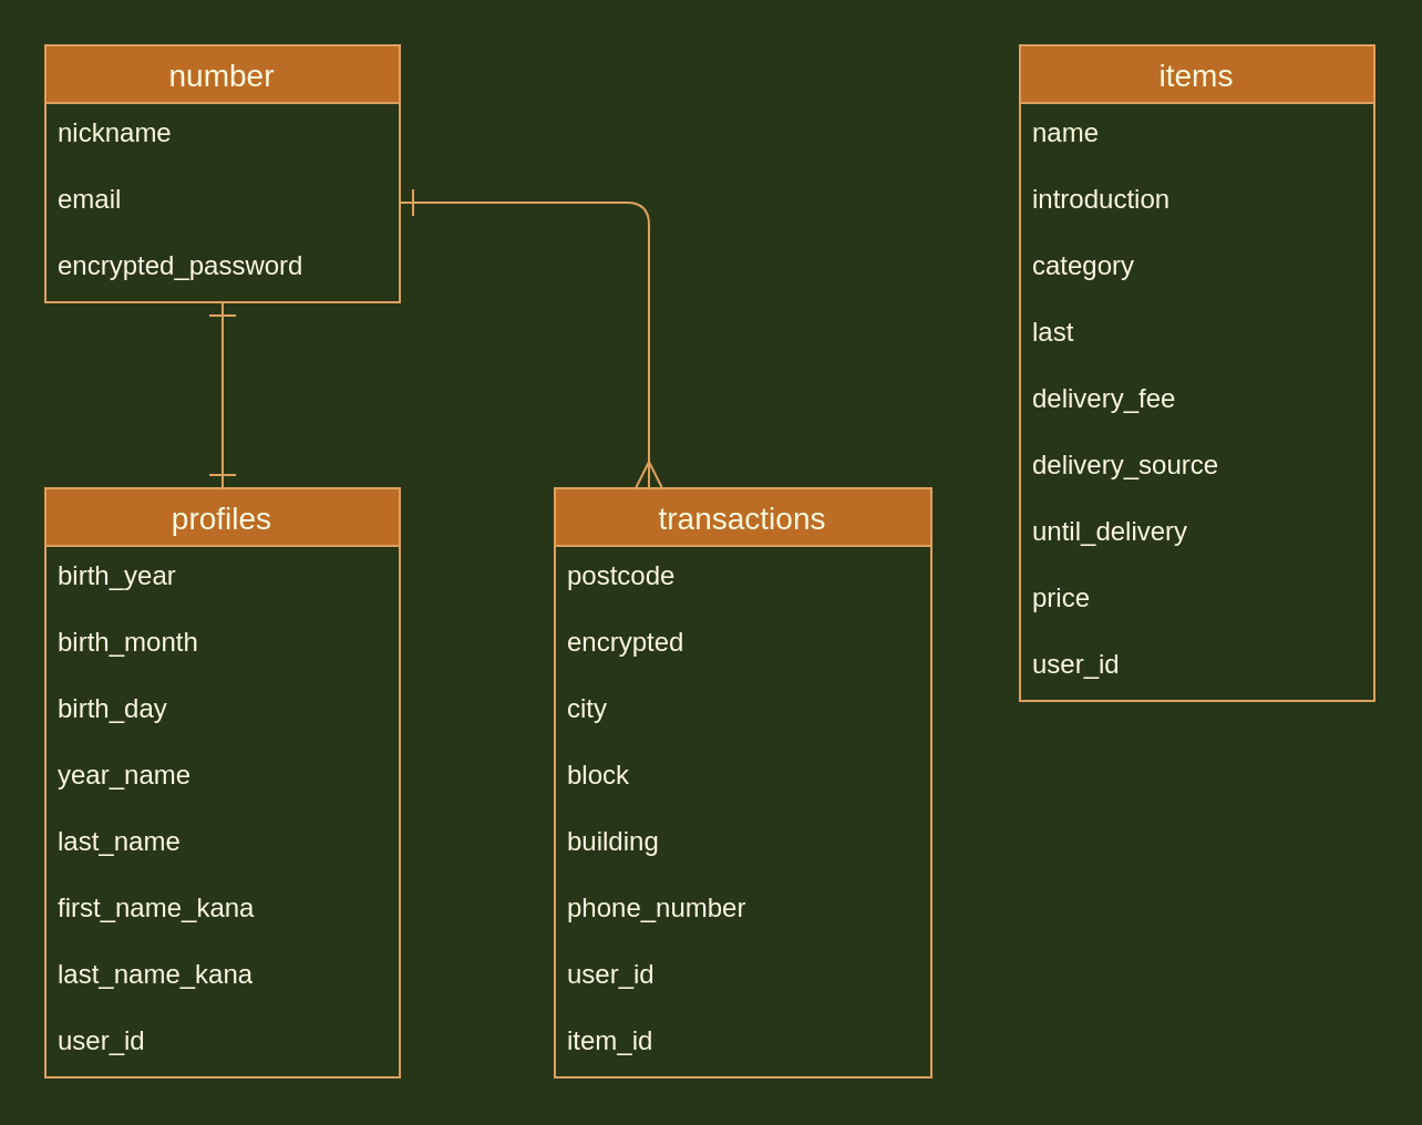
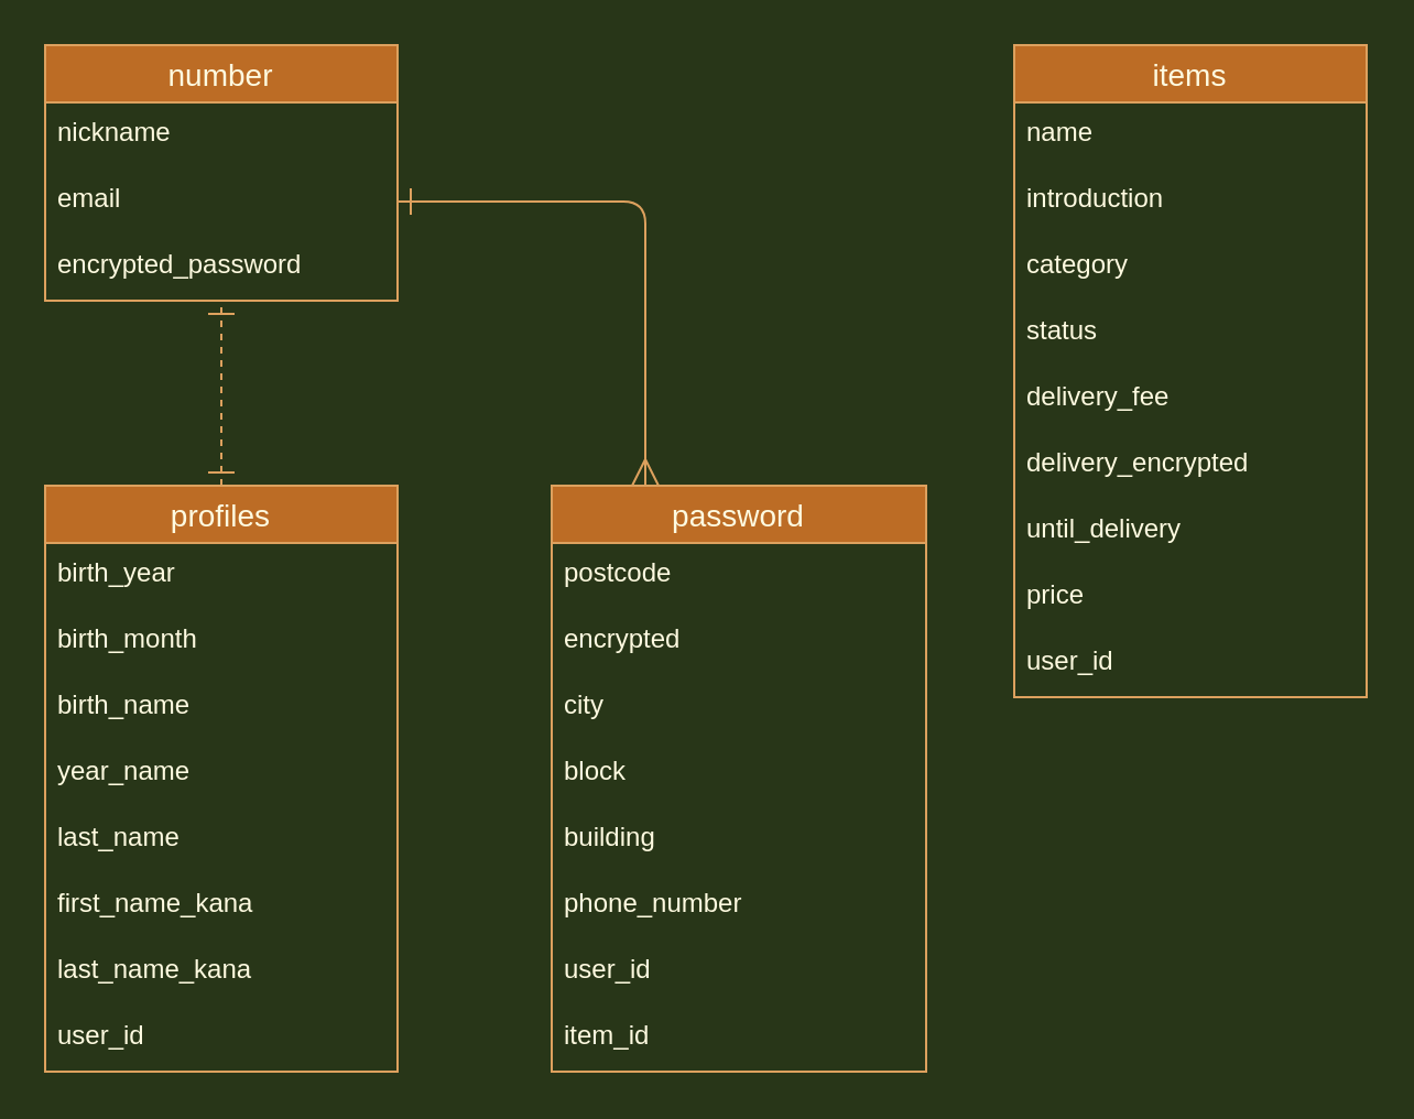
  <mxCell id="0" />
  <mxCell id="1" parent="0" />
  <mxCell id="2" value="items" style="swimlane;fontStyle=0;childLayout=stackLayout;horizontal=1;startSize=26;horizontalStack=0;resizeParent=1;resizeParentMax=0;resizeLast=0;collapsible=1;marginBottom=0;align=center;fontSize=14;rounded=0;sketch=0;fontColor=#FEFAE0;strokeColor=#DDA15E;fillColor=#BC6C25;" parent="1" vertex="1"><mxGeometry x="460" y="20" width="160" height="296" as="geometry" /></mxCell>
  <mxCell id="3" value="name" style="text;strokeColor=none;fillColor=none;spacingLeft=4;spacingRight=4;overflow=hidden;rotatable=0;points=[[0,0.5],[1,0.5]];portConstraint=eastwest;fontSize=12;fontColor=#FEFAE0;" parent="2" vertex="1"><mxGeometry y="26" width="160" height="30" as="geometry" /></mxCell>
  <mxCell id="4" value="introduction" style="text;strokeColor=none;fillColor=none;spacingLeft=4;spacingRight=4;overflow=hidden;rotatable=0;points=[[0,0.5],[1,0.5]];portConstraint=eastwest;fontSize=12;fontColor=#FEFAE0;" parent="2" vertex="1"><mxGeometry y="56" width="160" height="30" as="geometry" /></mxCell>
  <mxCell id="5" value="category" style="text;strokeColor=none;fillColor=none;spacingLeft=4;spacingRight=4;overflow=hidden;rotatable=0;points=[[0,0.5],[1,0.5]];portConstraint=eastwest;fontSize=12;fontColor=#FEFAE0;" parent="2" vertex="1"><mxGeometry y="86" width="160" height="30" as="geometry" /></mxCell>
- <mxCell id="6" value="last" style="text;strokeColor=none;fillColor=none;spacingLeft=4;spacingRight=4;overflow=hidden;rotatable=0;points=[[0,0.5],[1,0.5]];portConstraint=eastwest;fontSize=12;fontColor=#FEFAE0;" parent="2" vertex="1"><mxGeometry y="116" width="160" height="30" as="geometry" /></mxCell>
+ <mxCell id="6" value="status" style="text;strokeColor=none;fillColor=none;spacingLeft=4;spacingRight=4;overflow=hidden;rotatable=0;points=[[0,0.5],[1,0.5]];portConstraint=eastwest;fontSize=12;fontColor=#FEFAE0;" parent="2" vertex="1"><mxGeometry y="116" width="160" height="30" as="geometry" /></mxCell>
  <mxCell id="7" value="delivery_fee" style="text;strokeColor=none;fillColor=none;spacingLeft=4;spacingRight=4;overflow=hidden;rotatable=0;points=[[0,0.5],[1,0.5]];portConstraint=eastwest;fontSize=12;fontColor=#FEFAE0;" parent="2" vertex="1"><mxGeometry y="146" width="160" height="30" as="geometry" /></mxCell>
- <mxCell id="8" value="delivery_source&#10;&#10;" style="text;strokeColor=none;fillColor=none;spacingLeft=4;spacingRight=4;overflow=hidden;rotatable=0;points=[[0,0.5],[1,0.5]];portConstraint=eastwest;fontSize=12;fontColor=#FEFAE0;" parent="2" vertex="1"><mxGeometry y="176" width="160" height="30" as="geometry" /></mxCell>
+ <mxCell id="8" value="delivery_encrypted&#10;&#10;" style="text;strokeColor=none;fillColor=none;spacingLeft=4;spacingRight=4;overflow=hidden;rotatable=0;points=[[0,0.5],[1,0.5]];portConstraint=eastwest;fontSize=12;fontColor=#FEFAE0;" parent="2" vertex="1"><mxGeometry y="176" width="160" height="30" as="geometry" /></mxCell>
  <mxCell id="9" value="until_delivery" style="text;strokeColor=none;fillColor=none;spacingLeft=4;spacingRight=4;overflow=hidden;rotatable=0;points=[[0,0.5],[1,0.5]];portConstraint=eastwest;fontSize=12;fontColor=#FEFAE0;" parent="2" vertex="1"><mxGeometry y="206" width="160" height="30" as="geometry" /></mxCell>
  <mxCell id="10" value="price" style="text;strokeColor=none;fillColor=none;spacingLeft=4;spacingRight=4;overflow=hidden;rotatable=0;points=[[0,0.5],[1,0.5]];portConstraint=eastwest;fontSize=12;fontColor=#FEFAE0;" parent="2" vertex="1"><mxGeometry y="236" width="160" height="30" as="geometry" /></mxCell>
  <mxCell id="11" value="user_id" style="text;strokeColor=none;fillColor=none;spacingLeft=4;spacingRight=4;overflow=hidden;rotatable=0;points=[[0,0.5],[1,0.5]];portConstraint=eastwest;fontSize=12;fontColor=#FEFAE0;" parent="2" vertex="1"><mxGeometry y="266" width="160" height="30" as="geometry" /></mxCell>
  <mxCell id="12" value="number" style="swimlane;fontStyle=0;childLayout=stackLayout;horizontal=1;startSize=26;horizontalStack=0;resizeParent=1;resizeParentMax=0;resizeLast=0;collapsible=1;marginBottom=0;align=center;fontSize=14;rounded=0;sketch=0;fontColor=#FEFAE0;strokeColor=#DDA15E;fillColor=#BC6C25;" parent="1" vertex="1"><mxGeometry x="20" y="20" width="160" height="116" as="geometry" /></mxCell>
  <mxCell id="13" value="nickname" style="text;strokeColor=none;fillColor=none;spacingLeft=4;spacingRight=4;overflow=hidden;rotatable=0;points=[[0,0.5],[1,0.5]];portConstraint=eastwest;fontSize=12;fontColor=#FEFAE0;" parent="12" vertex="1"><mxGeometry y="26" width="160" height="30" as="geometry" /></mxCell>
  <mxCell id="14" value="email" style="text;strokeColor=none;fillColor=none;spacingLeft=4;spacingRight=4;overflow=hidden;rotatable=0;points=[[0,0.5],[1,0.5]];portConstraint=eastwest;fontSize=12;fontColor=#FEFAE0;" parent="12" vertex="1"><mxGeometry y="56" width="160" height="30" as="geometry" /></mxCell>
  <mxCell id="15" value="encrypted_password&#10;&#10;&#10;" style="text;strokeColor=none;fillColor=none;spacingLeft=4;spacingRight=4;overflow=hidden;rotatable=0;points=[[0,0.5],[1,0.5]];portConstraint=eastwest;fontSize=12;fontColor=#FEFAE0;" parent="12" vertex="1"><mxGeometry y="86" width="160" height="30" as="geometry" /></mxCell>
- <mxCell id="16" value="transactions" style="swimlane;fontStyle=0;childLayout=stackLayout;horizontal=1;startSize=26;horizontalStack=0;resizeParent=1;resizeParentMax=0;resizeLast=0;collapsible=1;marginBottom=0;align=center;fontSize=14;rounded=0;sketch=0;fontColor=#FEFAE0;strokeColor=#DDA15E;fillColor=#BC6C25;" parent="1" vertex="1"><mxGeometry x="250" y="220" width="170" height="266" as="geometry" /></mxCell>
+ <mxCell id="16" value="password" style="swimlane;fontStyle=0;childLayout=stackLayout;horizontal=1;startSize=26;horizontalStack=0;resizeParent=1;resizeParentMax=0;resizeLast=0;collapsible=1;marginBottom=0;align=center;fontSize=14;rounded=0;sketch=0;fontColor=#FEFAE0;strokeColor=#DDA15E;fillColor=#BC6C25;" parent="1" vertex="1"><mxGeometry x="250" y="220" width="170" height="266" as="geometry" /></mxCell>
  <mxCell id="17" value="postcode" style="text;strokeColor=none;fillColor=none;spacingLeft=4;spacingRight=4;overflow=hidden;rotatable=0;points=[[0,0.5],[1,0.5]];portConstraint=eastwest;fontSize=12;fontColor=#FEFAE0;" parent="16" vertex="1"><mxGeometry y="26" width="170" height="30" as="geometry" /></mxCell>
  <mxCell id="18" value="encrypted" style="text;strokeColor=none;fillColor=none;spacingLeft=4;spacingRight=4;overflow=hidden;rotatable=0;points=[[0,0.5],[1,0.5]];portConstraint=eastwest;fontSize=12;fontColor=#FEFAE0;" parent="16" vertex="1"><mxGeometry y="56" width="170" height="30" as="geometry" /></mxCell>
  <mxCell id="19" value="city" style="text;strokeColor=none;fillColor=none;spacingLeft=4;spacingRight=4;overflow=hidden;rotatable=0;points=[[0,0.5],[1,0.5]];portConstraint=eastwest;fontSize=12;fontColor=#FEFAE0;" parent="16" vertex="1"><mxGeometry y="86" width="170" height="30" as="geometry" /></mxCell>
  <mxCell id="20" value="block" style="text;strokeColor=none;fillColor=none;spacingLeft=4;spacingRight=4;overflow=hidden;rotatable=0;points=[[0,0.5],[1,0.5]];portConstraint=eastwest;fontSize=12;fontColor=#FEFAE0;" parent="16" vertex="1"><mxGeometry y="116" width="170" height="30" as="geometry" /></mxCell>
  <mxCell id="21" value="building" style="text;strokeColor=none;fillColor=none;spacingLeft=4;spacingRight=4;overflow=hidden;rotatable=0;points=[[0,0.5],[1,0.5]];portConstraint=eastwest;fontSize=12;fontColor=#FEFAE0;" parent="16" vertex="1"><mxGeometry y="146" width="170" height="30" as="geometry" /></mxCell>
  <mxCell id="22" value="phone_number" style="text;strokeColor=none;fillColor=none;spacingLeft=4;spacingRight=4;overflow=hidden;rotatable=0;points=[[0,0.5],[1,0.5]];portConstraint=eastwest;fontSize=12;fontColor=#FEFAE0;" parent="16" vertex="1"><mxGeometry y="176" width="170" height="30" as="geometry" /></mxCell>
  <mxCell id="23" value="user_id" style="text;strokeColor=none;fillColor=none;spacingLeft=4;spacingRight=4;overflow=hidden;rotatable=0;points=[[0,0.5],[1,0.5]];portConstraint=eastwest;fontSize=12;fontColor=#FEFAE0;" parent="16" vertex="1"><mxGeometry y="206" width="170" height="30" as="geometry" /></mxCell>
  <mxCell id="24" value="item_id" style="text;strokeColor=none;fillColor=none;spacingLeft=4;spacingRight=4;overflow=hidden;rotatable=0;points=[[0,0.5],[1,0.5]];portConstraint=eastwest;fontSize=12;fontColor=#FEFAE0;" parent="16" vertex="1"><mxGeometry y="236" width="170" height="30" as="geometry" /></mxCell>
- <mxCell id="25" style="edgeStyle=orthogonalEdgeStyle;rounded=1;sketch=0;jumpStyle=none;orthogonalLoop=1;jettySize=auto;html=1;exitX=0.5;exitY=0;exitDx=0;exitDy=0;entryX=0.5;entryY=1;entryDx=0;entryDy=0;fontColor=#FEFAE0;startArrow=ERone;startFill=0;endArrow=ERone;endFill=0;startSize=10;endSize=10;strokeColor=#DDA15E;fillColor=#BC6C25;labelBackgroundColor=#283618;" parent="1" source="26" target="12" edge="1"><mxGeometry relative="1" as="geometry" /></mxCell>
+ <mxCell id="25" style="edgeStyle=orthogonalEdgeStyle;rounded=1;sketch=0;jumpStyle=none;orthogonalLoop=1;jettySize=auto;html=1;exitX=0.5;exitY=0;exitDx=0;exitDy=0;entryX=0.5;entryY=1;entryDx=0;entryDy=0;fontColor=#FEFAE0;startArrow=ERone;startFill=0;endArrow=ERone;endFill=0;startSize=10;endSize=10;strokeColor=#DDA15E;fillColor=#BC6C25;labelBackgroundColor=#283618;dashed=1;" parent="1" source="26" target="12" edge="1"><mxGeometry relative="1" as="geometry" /></mxCell>
  <mxCell id="26" value="profiles" style="swimlane;fontStyle=0;childLayout=stackLayout;horizontal=1;startSize=26;horizontalStack=0;resizeParent=1;resizeParentMax=0;resizeLast=0;collapsible=1;marginBottom=0;align=center;fontSize=14;rounded=0;sketch=0;fontColor=#FEFAE0;strokeColor=#DDA15E;fillColor=#BC6C25;" parent="1" vertex="1"><mxGeometry x="20" y="220" width="160" height="266" as="geometry" /></mxCell>
  <mxCell id="27" value="birth_year" style="text;strokeColor=none;fillColor=none;spacingLeft=4;spacingRight=4;overflow=hidden;rotatable=0;points=[[0,0.5],[1,0.5]];portConstraint=eastwest;fontSize=12;fontColor=#FEFAE0;" parent="26" vertex="1"><mxGeometry y="26" width="160" height="30" as="geometry" /></mxCell>
  <mxCell id="28" value="birth_month" style="text;strokeColor=none;fillColor=none;spacingLeft=4;spacingRight=4;overflow=hidden;rotatable=0;points=[[0,0.5],[1,0.5]];portConstraint=eastwest;fontSize=12;fontColor=#FEFAE0;" parent="26" vertex="1"><mxGeometry y="56" width="160" height="30" as="geometry" /></mxCell>
- <mxCell id="29" value="birth_day" style="text;strokeColor=none;fillColor=none;spacingLeft=4;spacingRight=4;overflow=hidden;rotatable=0;points=[[0,0.5],[1,0.5]];portConstraint=eastwest;fontSize=12;fontColor=#FEFAE0;" parent="26" vertex="1"><mxGeometry y="86" width="160" height="30" as="geometry" /></mxCell>
+ <mxCell id="29" value="birth_name" style="text;strokeColor=none;fillColor=none;spacingLeft=4;spacingRight=4;overflow=hidden;rotatable=0;points=[[0,0.5],[1,0.5]];portConstraint=eastwest;fontSize=12;fontColor=#FEFAE0;" parent="26" vertex="1"><mxGeometry y="86" width="160" height="30" as="geometry" /></mxCell>
  <mxCell id="30" value="year_name" style="text;strokeColor=none;fillColor=none;spacingLeft=4;spacingRight=4;overflow=hidden;rotatable=0;points=[[0,0.5],[1,0.5]];portConstraint=eastwest;fontSize=12;fontColor=#FEFAE0;" parent="26" vertex="1"><mxGeometry y="116" width="160" height="30" as="geometry" /></mxCell>
  <mxCell id="31" value="last_name" style="text;strokeColor=none;fillColor=none;spacingLeft=4;spacingRight=4;overflow=hidden;rotatable=0;points=[[0,0.5],[1,0.5]];portConstraint=eastwest;fontSize=12;fontColor=#FEFAE0;" parent="26" vertex="1"><mxGeometry y="146" width="160" height="30" as="geometry" /></mxCell>
  <mxCell id="32" value="first_name_kana" style="text;strokeColor=none;fillColor=none;spacingLeft=4;spacingRight=4;overflow=hidden;rotatable=0;points=[[0,0.5],[1,0.5]];portConstraint=eastwest;fontSize=12;fontColor=#FEFAE0;" parent="26" vertex="1"><mxGeometry y="176" width="160" height="30" as="geometry" /></mxCell>
  <mxCell id="33" value="last_name_kana" style="text;strokeColor=none;fillColor=none;spacingLeft=4;spacingRight=4;overflow=hidden;rotatable=0;points=[[0,0.5],[1,0.5]];portConstraint=eastwest;fontSize=12;fontColor=#FEFAE0;" parent="26" vertex="1"><mxGeometry y="206" width="160" height="30" as="geometry" /></mxCell>
  <mxCell id="34" value="user_id" style="text;strokeColor=none;fillColor=none;spacingLeft=4;spacingRight=4;overflow=hidden;rotatable=0;points=[[0,0.5],[1,0.5]];portConstraint=eastwest;fontSize=12;fontColor=#FEFAE0;" parent="26" vertex="1"><mxGeometry y="236" width="160" height="30" as="geometry" /></mxCell>
  <mxCell id="35" style="edgeStyle=orthogonalEdgeStyle;rounded=1;sketch=0;jumpStyle=none;orthogonalLoop=1;jettySize=auto;html=1;exitX=1;exitY=0.5;exitDx=0;exitDy=0;entryX=0.25;entryY=0;entryDx=0;entryDy=0;fontColor=#FEFAE0;startArrow=ERone;startFill=0;endArrow=ERmany;endFill=0;startSize=10;endSize=10;strokeColor=#DDA15E;fillColor=#BC6C25;labelBackgroundColor=#283618;" parent="1" source="14" target="16" edge="1"><mxGeometry relative="1" as="geometry" /></mxCell>
